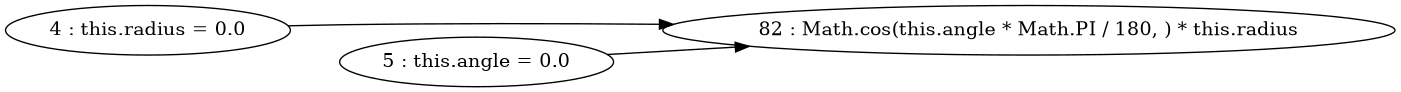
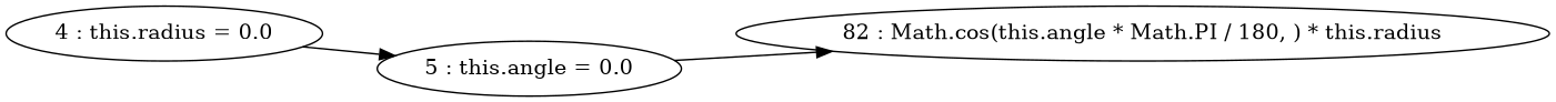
  digraph {
    rankdir=LR
    n1 [label="82 : Math.cos(this.angle * Math.PI / 180, ) * this.radius"]
    "4 : this.radius = 0.0"
    "5 : this.angle = 0.0"
-   "4 : this.radius = 0.0" -> n1
+   "4 : this.radius = 0.0" -> "5 : this.angle = 0.0"
    "5 : this.angle = 0.0" -> n1
  }
